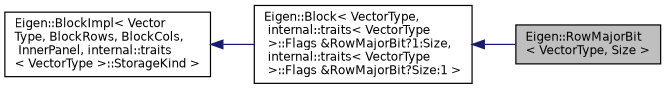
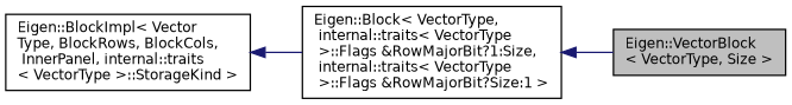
  digraph {
    rankdir=LR
    node [color=black fillcolor=white fontname=Helvetica fontsize=10 shape=record style=filled]
    edge [color=midnightblue dir=back fontname=Helvetica fontsize=10 labelfontname=Helvetica labelfontsize=10 style=solid]
-   n1 [fillcolor=grey75 fontcolor=black height=0.2 label="Eigen::RowMajorBit\l\< VectorType, Size \>" width=0.4]
+   n1 [fillcolor=grey75 fontcolor=black height=0.2 label="Eigen::VectorBlock\l\< VectorType, Size \>" width=0.4]
    n2 [height=0.2 label="Eigen::Block\< VectorType,\l internal::traits\< VectorType\l \>::Flags &RowMajorBit?1:Size,\l internal::traits\< VectorType\l \>::Flags &RowMajorBit?Size:1 \>" width=0.4]
    n3 [height=0.2 label="Eigen::BlockImpl\< Vector\lType, BlockRows, BlockCols,\l InnerPanel, internal::traits\l\< VectorType \>::StorageKind \>" width=0.4]
    n2 -> n1
    n3 -> n2
  }
